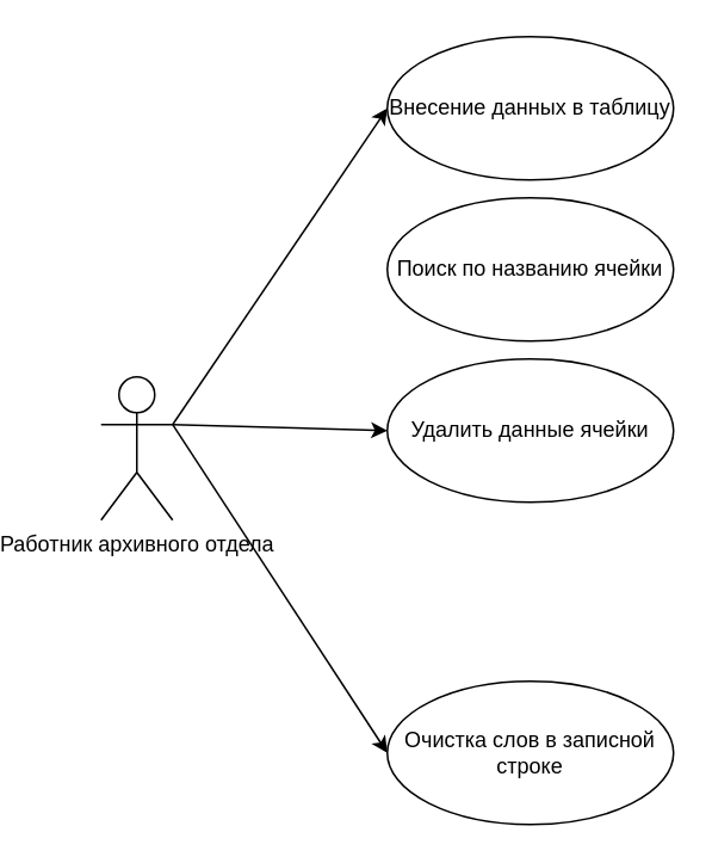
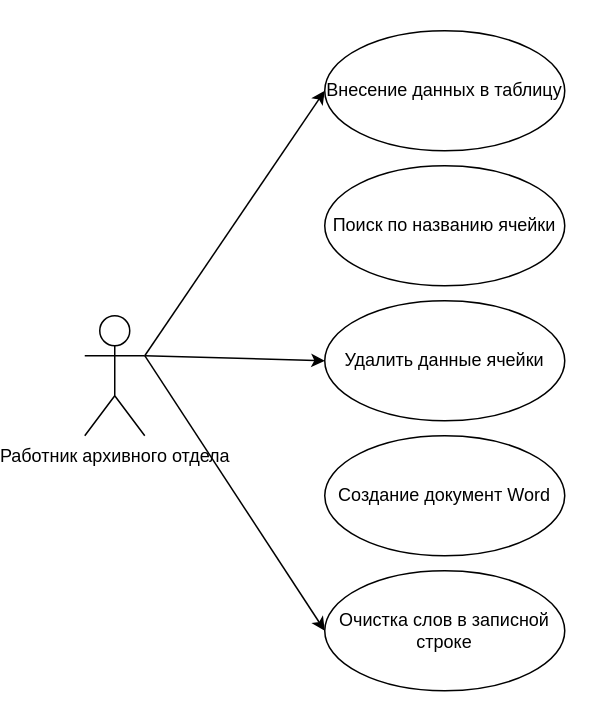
  <mxCell id="0" />
  <mxCell id="1" parent="0" />
  <mxCell id="2" value="Работник архивного отдела" style="shape=umlActor;verticalLabelPosition=bottom;verticalAlign=top;html=1;outlineConnect=0;" parent="1" vertex="1"><mxGeometry x="20" y="210" width="40" height="80" as="geometry" /></mxCell>
  <mxCell id="3" value="Поиск по названию ячейки" style="ellipse;whiteSpace=wrap;html=1;" vertex="1" parent="1"><mxGeometry x="180" y="110" width="160" height="80" as="geometry" /></mxCell>
  <mxCell id="4" value="Удалить данные ячейки" style="ellipse;whiteSpace=wrap;html=1;" vertex="1" parent="1"><mxGeometry x="180" y="200" width="160" height="80" as="geometry" /></mxCell>
+ <mxCell id="5" value="Создание документ Word" style="ellipse;whiteSpace=wrap;html=1;" vertex="1" parent="1"><mxGeometry x="180" y="290" width="160" height="80" as="geometry" /></mxCell>
  <mxCell id="6" value="Очистка слов в записной строке" style="ellipse;whiteSpace=wrap;html=1;" vertex="1" parent="1"><mxGeometry x="180" y="380" width="160" height="80" as="geometry" /></mxCell>
  <mxCell id="7" value="Внесение данных в таблицу" style="ellipse;whiteSpace=wrap;html=1;" vertex="1" parent="1"><mxGeometry x="180" y="20" width="160" height="80" as="geometry" /></mxCell>
  <mxCell id="8" value="" style="endArrow=classic;html=1;exitX=1;exitY=0.333;exitDx=0;exitDy=0;exitPerimeter=0;entryX=0;entryY=0.5;entryDx=0;entryDy=0;" edge="1" parent="1" source="2" target="7"><mxGeometry width="50" height="50" relative="1" as="geometry"><mxPoint x="110" y="260" as="sourcePoint" /><mxPoint x="160" y="210" as="targetPoint" /></mxGeometry></mxCell>
  <mxCell id="9" value="" style="endArrow=classic;html=1;exitX=1;exitY=0.333;exitDx=0;exitDy=0;exitPerimeter=0;entryX=0;entryY=0.5;entryDx=0;entryDy=0;" edge="1" parent="1" source="2" target="4"><mxGeometry width="50" height="50" relative="1" as="geometry"><mxPoint x="120" y="400" as="sourcePoint" /><mxPoint x="170" y="350" as="targetPoint" /></mxGeometry></mxCell>
  <mxCell id="10" value="" style="endArrow=classic;html=1;exitX=1;exitY=0.333;exitDx=0;exitDy=0;exitPerimeter=0;entryX=0;entryY=0.5;entryDx=0;entryDy=0;" edge="1" parent="1" source="2" target="6"><mxGeometry width="50" height="50" relative="1" as="geometry"><mxPoint x="80" y="410" as="sourcePoint" /><mxPoint x="130" y="360" as="targetPoint" /></mxGeometry></mxCell>
